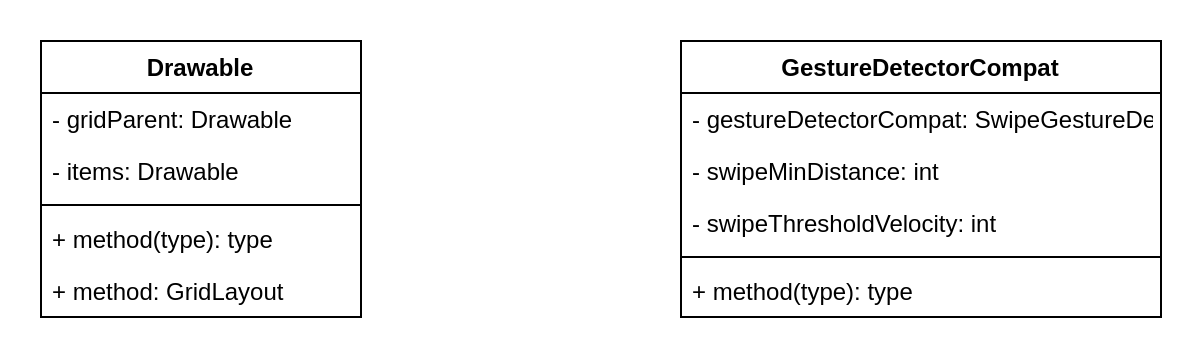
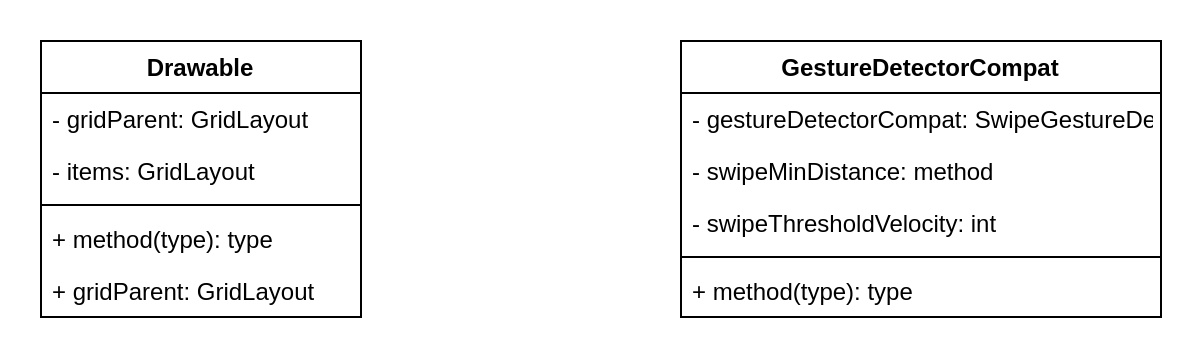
  <mxCell id="0" />
  <mxCell id="1" parent="0" />
  <mxCell id="2" value="Drawable" style="swimlane;fontStyle=1;align=center;verticalAlign=top;childLayout=stackLayout;horizontal=1;startSize=26;horizontalStack=0;resizeParent=1;resizeParentMax=0;resizeLast=0;collapsible=1;marginBottom=0;" vertex="1" parent="1"><mxGeometry x="20" y="20" width="160" height="138" as="geometry" /></mxCell>
- <mxCell id="3" value="- gridParent: Drawable" style="text;strokeColor=none;fillColor=none;align=left;verticalAlign=top;spacingLeft=4;spacingRight=4;overflow=hidden;rotatable=0;points=[[0,0.5],[1,0.5]];portConstraint=eastwest;" vertex="1" parent="2"><mxGeometry y="26" width="160" height="26" as="geometry" /></mxCell>
- <mxCell id="4" value="- items: Drawable" style="text;strokeColor=none;fillColor=none;align=left;verticalAlign=top;spacingLeft=4;spacingRight=4;overflow=hidden;rotatable=0;points=[[0,0.5],[1,0.5]];portConstraint=eastwest;" vertex="1" parent="2"><mxGeometry y="52" width="160" height="26" as="geometry" /></mxCell>
+ <mxCell id="3" value="- gridParent: GridLayout" style="text;strokeColor=none;fillColor=none;align=left;verticalAlign=top;spacingLeft=4;spacingRight=4;overflow=hidden;rotatable=0;points=[[0,0.5],[1,0.5]];portConstraint=eastwest;" vertex="1" parent="2"><mxGeometry y="26" width="160" height="26" as="geometry" /></mxCell>
+ <mxCell id="4" value="- items: GridLayout" style="text;strokeColor=none;fillColor=none;align=left;verticalAlign=top;spacingLeft=4;spacingRight=4;overflow=hidden;rotatable=0;points=[[0,0.5],[1,0.5]];portConstraint=eastwest;" vertex="1" parent="2"><mxGeometry y="52" width="160" height="26" as="geometry" /></mxCell>
  <mxCell id="5" value="" style="line;strokeWidth=1;fillColor=none;align=left;verticalAlign=middle;spacingTop=-1;spacingLeft=3;spacingRight=3;rotatable=0;labelPosition=right;points=[];portConstraint=eastwest;strokeColor=inherit;" vertex="1" parent="2"><mxGeometry y="78" width="160" height="8" as="geometry" /></mxCell>
  <mxCell id="6" value="+ method(type): type" style="text;strokeColor=none;fillColor=none;align=left;verticalAlign=top;spacingLeft=4;spacingRight=4;overflow=hidden;rotatable=0;points=[[0,0.5],[1,0.5]];portConstraint=eastwest;" vertex="1" parent="2"><mxGeometry y="86" width="160" height="26" as="geometry" /></mxCell>
- <mxCell id="7" value="+ method: GridLayout" style="text;strokeColor=none;fillColor=none;align=left;verticalAlign=top;spacingLeft=4;spacingRight=4;overflow=hidden;rotatable=0;points=[[0,0.5],[1,0.5]];portConstraint=eastwest;" vertex="1" parent="2"><mxGeometry y="112" width="160" height="26" as="geometry" /></mxCell>
+ <mxCell id="7" value="+ gridParent: GridLayout" style="text;strokeColor=none;fillColor=none;align=left;verticalAlign=top;spacingLeft=4;spacingRight=4;overflow=hidden;rotatable=0;points=[[0,0.5],[1,0.5]];portConstraint=eastwest;" vertex="1" parent="2"><mxGeometry y="112" width="160" height="26" as="geometry" /></mxCell>
  <mxCell id="8" value="GestureDetectorCompat" style="swimlane;fontStyle=1;align=center;verticalAlign=top;childLayout=stackLayout;horizontal=1;startSize=26;horizontalStack=0;resizeParent=1;resizeParentMax=0;resizeLast=0;collapsible=1;marginBottom=0;" vertex="1" parent="1"><mxGeometry x="340" y="20" width="240" height="138" as="geometry" /></mxCell>
  <mxCell id="9" value="- gestureDetectorCompat: SwipeGestureDetector" style="text;strokeColor=none;fillColor=none;align=left;verticalAlign=top;spacingLeft=4;spacingRight=4;overflow=hidden;rotatable=0;points=[[0,0.5],[1,0.5]];portConstraint=eastwest;" vertex="1" parent="8"><mxGeometry y="26" width="240" height="26" as="geometry" /></mxCell>
- <mxCell id="10" value="- swipeMinDistance: int" style="text;strokeColor=none;fillColor=none;align=left;verticalAlign=top;spacingLeft=4;spacingRight=4;overflow=hidden;rotatable=0;points=[[0,0.5],[1,0.5]];portConstraint=eastwest;" vertex="1" parent="8"><mxGeometry y="52" width="240" height="26" as="geometry" /></mxCell>
+ <mxCell id="10" value="- swipeMinDistance: method" style="text;strokeColor=none;fillColor=none;align=left;verticalAlign=top;spacingLeft=4;spacingRight=4;overflow=hidden;rotatable=0;points=[[0,0.5],[1,0.5]];portConstraint=eastwest;" vertex="1" parent="8"><mxGeometry y="52" width="240" height="26" as="geometry" /></mxCell>
  <mxCell id="11" value="- swipeThresholdVelocity: int" style="text;strokeColor=none;fillColor=none;align=left;verticalAlign=top;spacingLeft=4;spacingRight=4;overflow=hidden;rotatable=0;points=[[0,0.5],[1,0.5]];portConstraint=eastwest;" vertex="1" parent="8"><mxGeometry y="78" width="240" height="26" as="geometry" /></mxCell>
  <mxCell id="12" value="" style="line;strokeWidth=1;fillColor=none;align=left;verticalAlign=middle;spacingTop=-1;spacingLeft=3;spacingRight=3;rotatable=0;labelPosition=right;points=[];portConstraint=eastwest;strokeColor=inherit;" vertex="1" parent="8"><mxGeometry y="104" width="240" height="8" as="geometry" /></mxCell>
  <mxCell id="13" value="+ method(type): type" style="text;strokeColor=none;fillColor=none;align=left;verticalAlign=top;spacingLeft=4;spacingRight=4;overflow=hidden;rotatable=0;points=[[0,0.5],[1,0.5]];portConstraint=eastwest;" vertex="1" parent="8"><mxGeometry y="112" width="240" height="26" as="geometry" /></mxCell>
